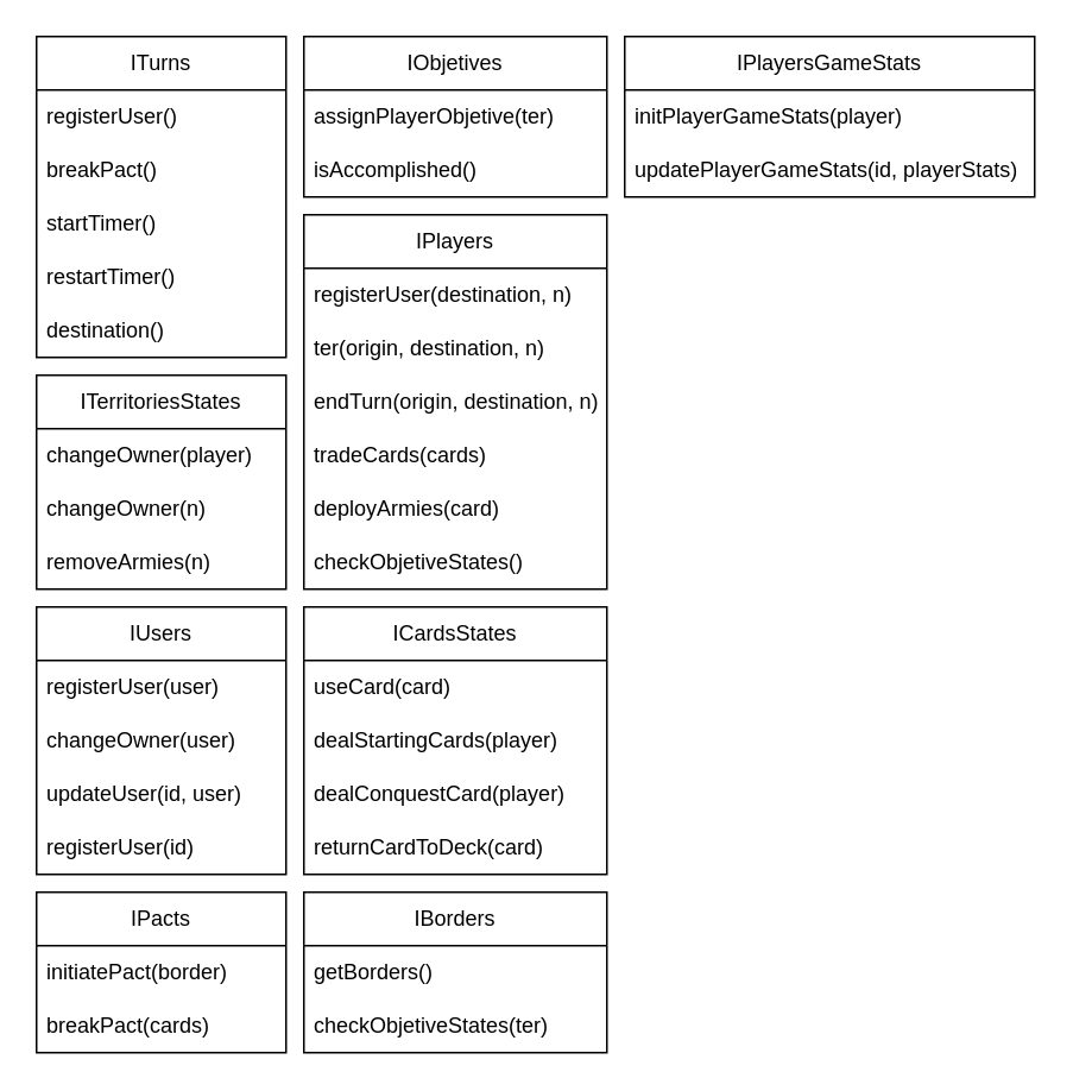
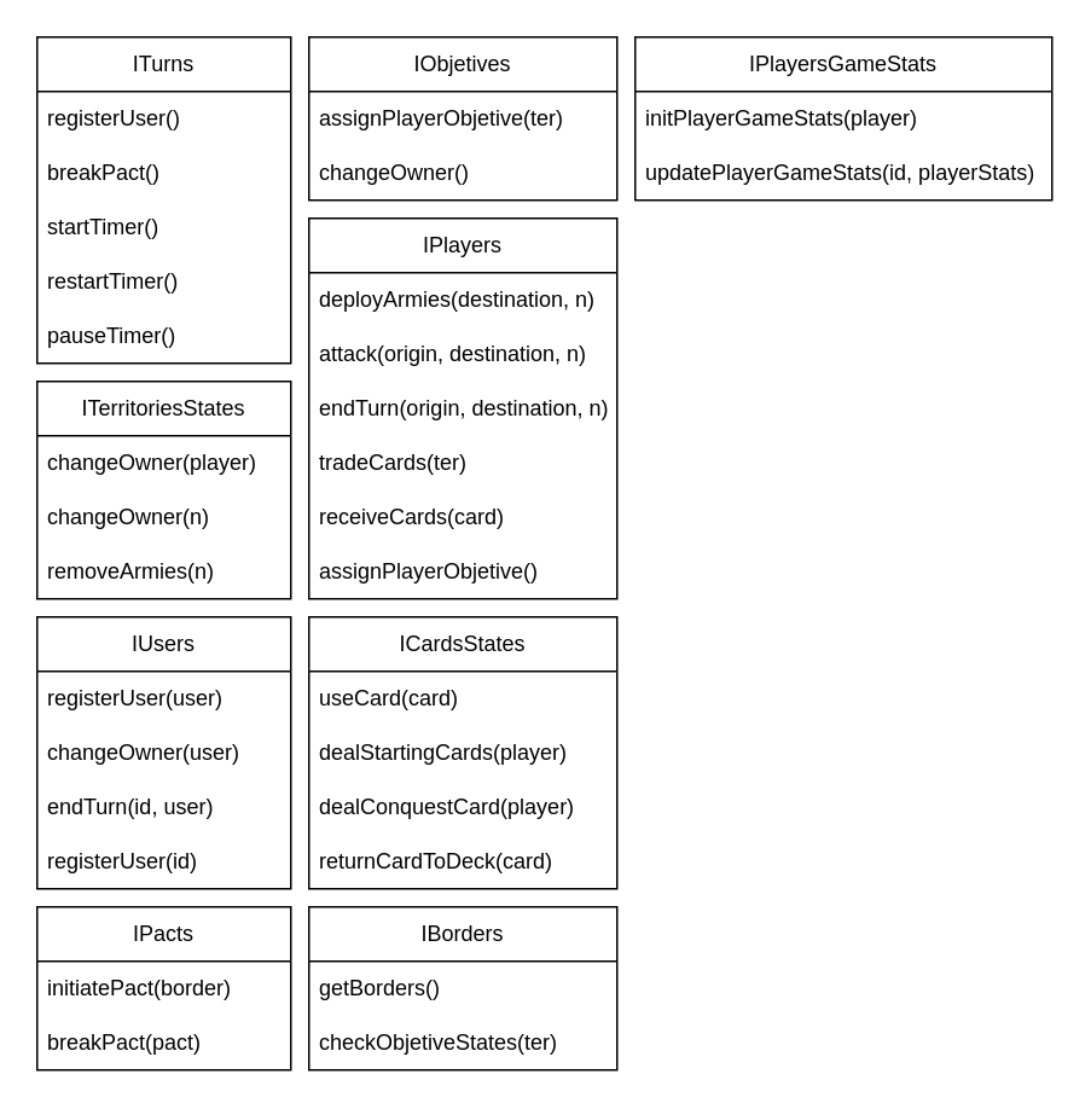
  <mxCell id="0" />
  <mxCell id="1" parent="0" />
  <mxCell id="2" value="IObjetives" style="swimlane;fontStyle=0;childLayout=stackLayout;horizontal=1;startSize=30;horizontalStack=0;resizeParent=1;resizeParentMax=0;resizeLast=0;collapsible=1;marginBottom=0;whiteSpace=wrap;html=1;" vertex="1" parent="1"><mxGeometry x="170" y="20" width="170" height="90" as="geometry" /></mxCell>
  <mxCell id="3" value="assignPlayerObjetive(ter)" style="text;strokeColor=none;fillColor=none;align=left;verticalAlign=middle;spacingLeft=4;spacingRight=4;overflow=hidden;points=[[0,0.5],[1,0.5]];portConstraint=eastwest;rotatable=0;whiteSpace=wrap;html=1;" vertex="1" parent="2"><mxGeometry y="30" width="170" height="30" as="geometry" /></mxCell>
- <mxCell id="4" value="isAccomplished()" style="text;strokeColor=none;fillColor=none;align=left;verticalAlign=middle;spacingLeft=4;spacingRight=4;overflow=hidden;points=[[0,0.5],[1,0.5]];portConstraint=eastwest;rotatable=0;whiteSpace=wrap;html=1;" vertex="1" parent="2"><mxGeometry y="60" width="170" height="30" as="geometry" /></mxCell>
+ <mxCell id="4" value="changeOwner()" style="text;strokeColor=none;fillColor=none;align=left;verticalAlign=middle;spacingLeft=4;spacingRight=4;overflow=hidden;points=[[0,0.5],[1,0.5]];portConstraint=eastwest;rotatable=0;whiteSpace=wrap;html=1;" vertex="1" parent="2"><mxGeometry y="60" width="170" height="30" as="geometry" /></mxCell>
  <mxCell id="5" value="IUsers" style="swimlane;fontStyle=0;childLayout=stackLayout;horizontal=1;startSize=30;horizontalStack=0;resizeParent=1;resizeParentMax=0;resizeLast=0;collapsible=1;marginBottom=0;whiteSpace=wrap;html=1;" vertex="1" parent="1"><mxGeometry x="20" y="340" width="140" height="150" as="geometry" /></mxCell>
  <mxCell id="6" value="registerUser(user)" style="text;strokeColor=none;fillColor=none;align=left;verticalAlign=middle;spacingLeft=4;spacingRight=4;overflow=hidden;points=[[0,0.5],[1,0.5]];portConstraint=eastwest;rotatable=0;whiteSpace=wrap;html=1;" vertex="1" parent="5"><mxGeometry y="30" width="140" height="30" as="geometry" /></mxCell>
  <mxCell id="7" value="changeOwner(user)" style="text;strokeColor=none;fillColor=none;align=left;verticalAlign=middle;spacingLeft=4;spacingRight=4;overflow=hidden;points=[[0,0.5],[1,0.5]];portConstraint=eastwest;rotatable=0;whiteSpace=wrap;html=1;" vertex="1" parent="5"><mxGeometry y="60" width="140" height="30" as="geometry" /></mxCell>
- <mxCell id="8" value="updateUser(id, user)" style="text;strokeColor=none;fillColor=none;align=left;verticalAlign=middle;spacingLeft=4;spacingRight=4;overflow=hidden;points=[[0,0.5],[1,0.5]];portConstraint=eastwest;rotatable=0;whiteSpace=wrap;html=1;" vertex="1" parent="5"><mxGeometry y="90" width="140" height="30" as="geometry" /></mxCell>
+ <mxCell id="8" value="endTurn(id, user)" style="text;strokeColor=none;fillColor=none;align=left;verticalAlign=middle;spacingLeft=4;spacingRight=4;overflow=hidden;points=[[0,0.5],[1,0.5]];portConstraint=eastwest;rotatable=0;whiteSpace=wrap;html=1;" vertex="1" parent="5"><mxGeometry y="90" width="140" height="30" as="geometry" /></mxCell>
  <mxCell id="9" value="registerUser(id)" style="text;strokeColor=none;fillColor=none;align=left;verticalAlign=middle;spacingLeft=4;spacingRight=4;overflow=hidden;points=[[0,0.5],[1,0.5]];portConstraint=eastwest;rotatable=0;whiteSpace=wrap;html=1;" vertex="1" parent="5"><mxGeometry y="120" width="140" height="30" as="geometry" /></mxCell>
  <mxCell id="10" value="IPlayersGameStats" style="swimlane;fontStyle=0;childLayout=stackLayout;horizontal=1;startSize=30;horizontalStack=0;resizeParent=1;resizeParentMax=0;resizeLast=0;collapsible=1;marginBottom=0;whiteSpace=wrap;html=1;" vertex="1" parent="1"><mxGeometry x="350" y="20" width="230" height="90" as="geometry" /></mxCell>
  <mxCell id="11" value="initPlayerGameStats(player)" style="text;strokeColor=none;fillColor=none;align=left;verticalAlign=middle;spacingLeft=4;spacingRight=4;overflow=hidden;points=[[0,0.5],[1,0.5]];portConstraint=eastwest;rotatable=0;whiteSpace=wrap;html=1;" vertex="1" parent="10"><mxGeometry y="30" width="230" height="30" as="geometry" /></mxCell>
  <mxCell id="12" value="updatePlayerGameStats(id, playerStats)" style="text;strokeColor=none;fillColor=none;align=left;verticalAlign=middle;spacingLeft=4;spacingRight=4;overflow=hidden;points=[[0,0.5],[1,0.5]];portConstraint=eastwest;rotatable=0;whiteSpace=wrap;html=1;" vertex="1" parent="10"><mxGeometry y="60" width="230" height="30" as="geometry" /></mxCell>
  <mxCell id="13" value="IPlayers" style="swimlane;fontStyle=0;childLayout=stackLayout;horizontal=1;startSize=30;horizontalStack=0;resizeParent=1;resizeParentMax=0;resizeLast=0;collapsible=1;marginBottom=0;whiteSpace=wrap;html=1;" vertex="1" parent="1"><mxGeometry x="170" y="120" width="170" height="210" as="geometry" /></mxCell>
- <mxCell id="14" value="registerUser(destination, n)" style="text;strokeColor=none;fillColor=none;align=left;verticalAlign=middle;spacingLeft=4;spacingRight=4;overflow=hidden;points=[[0,0.5],[1,0.5]];portConstraint=eastwest;rotatable=0;whiteSpace=wrap;html=1;" vertex="1" parent="13"><mxGeometry y="30" width="170" height="30" as="geometry" /></mxCell>
- <mxCell id="15" value="ter(origin, destination, n)" style="text;strokeColor=none;fillColor=none;align=left;verticalAlign=middle;spacingLeft=4;spacingRight=4;overflow=hidden;points=[[0,0.5],[1,0.5]];portConstraint=eastwest;rotatable=0;whiteSpace=wrap;html=1;" vertex="1" parent="13"><mxGeometry y="60" width="170" height="30" as="geometry" /></mxCell>
+ <mxCell id="14" value="deployArmies(destination, n)" style="text;strokeColor=none;fillColor=none;align=left;verticalAlign=middle;spacingLeft=4;spacingRight=4;overflow=hidden;points=[[0,0.5],[1,0.5]];portConstraint=eastwest;rotatable=0;whiteSpace=wrap;html=1;" vertex="1" parent="13"><mxGeometry y="30" width="170" height="30" as="geometry" /></mxCell>
+ <mxCell id="15" value="attack(origin, destination, n)" style="text;strokeColor=none;fillColor=none;align=left;verticalAlign=middle;spacingLeft=4;spacingRight=4;overflow=hidden;points=[[0,0.5],[1,0.5]];portConstraint=eastwest;rotatable=0;whiteSpace=wrap;html=1;" vertex="1" parent="13"><mxGeometry y="60" width="170" height="30" as="geometry" /></mxCell>
  <mxCell id="16" value="endTurn(origin, destination, n)" style="text;strokeColor=none;fillColor=none;align=left;verticalAlign=middle;spacingLeft=4;spacingRight=4;overflow=hidden;points=[[0,0.5],[1,0.5]];portConstraint=eastwest;rotatable=0;whiteSpace=wrap;html=1;" vertex="1" parent="13"><mxGeometry y="90" width="170" height="30" as="geometry" /></mxCell>
- <mxCell id="17" value="tradeCards(cards)" style="text;strokeColor=none;fillColor=none;align=left;verticalAlign=middle;spacingLeft=4;spacingRight=4;overflow=hidden;points=[[0,0.5],[1,0.5]];portConstraint=eastwest;rotatable=0;whiteSpace=wrap;html=1;" vertex="1" parent="13"><mxGeometry y="120" width="170" height="30" as="geometry" /></mxCell>
- <mxCell id="18" value="deployArmies(card)" style="text;strokeColor=none;fillColor=none;align=left;verticalAlign=middle;spacingLeft=4;spacingRight=4;overflow=hidden;points=[[0,0.5],[1,0.5]];portConstraint=eastwest;rotatable=0;whiteSpace=wrap;html=1;" vertex="1" parent="13"><mxGeometry y="150" width="170" height="30" as="geometry" /></mxCell>
- <mxCell id="19" value="checkObjetiveStates()" style="text;strokeColor=none;fillColor=none;align=left;verticalAlign=middle;spacingLeft=4;spacingRight=4;overflow=hidden;points=[[0,0.5],[1,0.5]];portConstraint=eastwest;rotatable=0;whiteSpace=wrap;html=1;" vertex="1" parent="13"><mxGeometry y="180" width="170" height="30" as="geometry" /></mxCell>
+ <mxCell id="17" value="tradeCards(ter)" style="text;strokeColor=none;fillColor=none;align=left;verticalAlign=middle;spacingLeft=4;spacingRight=4;overflow=hidden;points=[[0,0.5],[1,0.5]];portConstraint=eastwest;rotatable=0;whiteSpace=wrap;html=1;" vertex="1" parent="13"><mxGeometry y="120" width="170" height="30" as="geometry" /></mxCell>
+ <mxCell id="18" value="receiveCards(card)" style="text;strokeColor=none;fillColor=none;align=left;verticalAlign=middle;spacingLeft=4;spacingRight=4;overflow=hidden;points=[[0,0.5],[1,0.5]];portConstraint=eastwest;rotatable=0;whiteSpace=wrap;html=1;" vertex="1" parent="13"><mxGeometry y="150" width="170" height="30" as="geometry" /></mxCell>
+ <mxCell id="19" value="assignPlayerObjetive()" style="text;strokeColor=none;fillColor=none;align=left;verticalAlign=middle;spacingLeft=4;spacingRight=4;overflow=hidden;points=[[0,0.5],[1,0.5]];portConstraint=eastwest;rotatable=0;whiteSpace=wrap;html=1;" vertex="1" parent="13"><mxGeometry y="180" width="170" height="30" as="geometry" /></mxCell>
  <mxCell id="20" value="IBorders" style="swimlane;fontStyle=0;childLayout=stackLayout;horizontal=1;startSize=30;horizontalStack=0;resizeParent=1;resizeParentMax=0;resizeLast=0;collapsible=1;marginBottom=0;whiteSpace=wrap;html=1;" vertex="1" parent="1"><mxGeometry x="170" y="500" width="170" height="90" as="geometry" /></mxCell>
  <mxCell id="21" value="getBorders()" style="text;strokeColor=none;fillColor=none;align=left;verticalAlign=middle;spacingLeft=4;spacingRight=4;overflow=hidden;points=[[0,0.5],[1,0.5]];portConstraint=eastwest;rotatable=0;whiteSpace=wrap;html=1;" vertex="1" parent="20"><mxGeometry y="30" width="170" height="30" as="geometry" /></mxCell>
  <mxCell id="22" value="checkObjetiveStates(ter)" style="text;strokeColor=none;fillColor=none;align=left;verticalAlign=middle;spacingLeft=4;spacingRight=4;overflow=hidden;points=[[0,0.5],[1,0.5]];portConstraint=eastwest;rotatable=0;whiteSpace=wrap;html=1;" vertex="1" parent="20"><mxGeometry y="60" width="170" height="30" as="geometry" /></mxCell>
  <mxCell id="23" value="ITerritoriesStates" style="swimlane;fontStyle=0;childLayout=stackLayout;horizontal=1;startSize=30;horizontalStack=0;resizeParent=1;resizeParentMax=0;resizeLast=0;collapsible=1;marginBottom=0;whiteSpace=wrap;html=1;" vertex="1" parent="1"><mxGeometry x="20" y="210" width="140" height="120" as="geometry" /></mxCell>
  <mxCell id="24" value="changeOwner(player)" style="text;strokeColor=none;fillColor=none;align=left;verticalAlign=middle;spacingLeft=4;spacingRight=4;overflow=hidden;points=[[0,0.5],[1,0.5]];portConstraint=eastwest;rotatable=0;whiteSpace=wrap;html=1;" vertex="1" parent="23"><mxGeometry y="30" width="140" height="30" as="geometry" /></mxCell>
  <mxCell id="25" value="changeOwner(n)" style="text;strokeColor=none;fillColor=none;align=left;verticalAlign=middle;spacingLeft=4;spacingRight=4;overflow=hidden;points=[[0,0.5],[1,0.5]];portConstraint=eastwest;rotatable=0;whiteSpace=wrap;html=1;" vertex="1" parent="23"><mxGeometry y="60" width="140" height="30" as="geometry" /></mxCell>
  <mxCell id="26" value="removeArmies(n)" style="text;strokeColor=none;fillColor=none;align=left;verticalAlign=middle;spacingLeft=4;spacingRight=4;overflow=hidden;points=[[0,0.5],[1,0.5]];portConstraint=eastwest;rotatable=0;whiteSpace=wrap;html=1;" vertex="1" parent="23"><mxGeometry y="90" width="140" height="30" as="geometry" /></mxCell>
  <mxCell id="27" value="IPacts" style="swimlane;fontStyle=0;childLayout=stackLayout;horizontal=1;startSize=30;horizontalStack=0;resizeParent=1;resizeParentMax=0;resizeLast=0;collapsible=1;marginBottom=0;whiteSpace=wrap;html=1;" vertex="1" parent="1"><mxGeometry x="20" y="500" width="140" height="90" as="geometry" /></mxCell>
  <mxCell id="28" value="initiatePact(border)" style="text;strokeColor=none;fillColor=none;align=left;verticalAlign=middle;spacingLeft=4;spacingRight=4;overflow=hidden;points=[[0,0.5],[1,0.5]];portConstraint=eastwest;rotatable=0;whiteSpace=wrap;html=1;" vertex="1" parent="27"><mxGeometry y="30" width="140" height="30" as="geometry" /></mxCell>
- <mxCell id="29" value="breakPact(cards)" style="text;strokeColor=none;fillColor=none;align=left;verticalAlign=middle;spacingLeft=4;spacingRight=4;overflow=hidden;points=[[0,0.5],[1,0.5]];portConstraint=eastwest;rotatable=0;whiteSpace=wrap;html=1;" vertex="1" parent="27"><mxGeometry y="60" width="140" height="30" as="geometry" /></mxCell>
+ <mxCell id="29" value="breakPact(pact)" style="text;strokeColor=none;fillColor=none;align=left;verticalAlign=middle;spacingLeft=4;spacingRight=4;overflow=hidden;points=[[0,0.5],[1,0.5]];portConstraint=eastwest;rotatable=0;whiteSpace=wrap;html=1;" vertex="1" parent="27"><mxGeometry y="60" width="140" height="30" as="geometry" /></mxCell>
  <mxCell id="30" value="ICardsStates" style="swimlane;fontStyle=0;childLayout=stackLayout;horizontal=1;startSize=30;horizontalStack=0;resizeParent=1;resizeParentMax=0;resizeLast=0;collapsible=1;marginBottom=0;whiteSpace=wrap;html=1;" vertex="1" parent="1"><mxGeometry x="170" y="340" width="170" height="150" as="geometry" /></mxCell>
  <mxCell id="31" value="useCard(card)" style="text;strokeColor=none;fillColor=none;align=left;verticalAlign=middle;spacingLeft=4;spacingRight=4;overflow=hidden;points=[[0,0.5],[1,0.5]];portConstraint=eastwest;rotatable=0;whiteSpace=wrap;html=1;" vertex="1" parent="30"><mxGeometry y="30" width="170" height="30" as="geometry" /></mxCell>
  <mxCell id="32" value="dealStartingCards(player)" style="text;strokeColor=none;fillColor=none;align=left;verticalAlign=middle;spacingLeft=4;spacingRight=4;overflow=hidden;points=[[0,0.5],[1,0.5]];portConstraint=eastwest;rotatable=0;whiteSpace=wrap;html=1;" vertex="1" parent="30"><mxGeometry y="60" width="170" height="30" as="geometry" /></mxCell>
  <mxCell id="33" value="dealConquestCard(player)" style="text;strokeColor=none;fillColor=none;align=left;verticalAlign=middle;spacingLeft=4;spacingRight=4;overflow=hidden;points=[[0,0.5],[1,0.5]];portConstraint=eastwest;rotatable=0;whiteSpace=wrap;html=1;" vertex="1" parent="30"><mxGeometry y="90" width="170" height="30" as="geometry" /></mxCell>
  <mxCell id="34" value="returnCardToDeck(card)" style="text;strokeColor=none;fillColor=none;align=left;verticalAlign=middle;spacingLeft=4;spacingRight=4;overflow=hidden;points=[[0,0.5],[1,0.5]];portConstraint=eastwest;rotatable=0;whiteSpace=wrap;html=1;" vertex="1" parent="30"><mxGeometry y="120" width="170" height="30" as="geometry" /></mxCell>
  <mxCell id="35" value="ITurns" style="swimlane;fontStyle=0;childLayout=stackLayout;horizontal=1;startSize=30;horizontalStack=0;resizeParent=1;resizeParentMax=0;resizeLast=0;collapsible=1;marginBottom=0;whiteSpace=wrap;html=1;" vertex="1" parent="1"><mxGeometry x="20" y="20" width="140" height="180" as="geometry" /></mxCell>
  <mxCell id="36" value="registerUser()" style="text;strokeColor=none;fillColor=none;align=left;verticalAlign=middle;spacingLeft=4;spacingRight=4;overflow=hidden;points=[[0,0.5],[1,0.5]];portConstraint=eastwest;rotatable=0;whiteSpace=wrap;html=1;" vertex="1" parent="35"><mxGeometry y="30" width="140" height="30" as="geometry" /></mxCell>
  <mxCell id="37" value="breakPact()" style="text;strokeColor=none;fillColor=none;align=left;verticalAlign=middle;spacingLeft=4;spacingRight=4;overflow=hidden;points=[[0,0.5],[1,0.5]];portConstraint=eastwest;rotatable=0;whiteSpace=wrap;html=1;" vertex="1" parent="35"><mxGeometry y="60" width="140" height="30" as="geometry" /></mxCell>
  <mxCell id="38" value="startTimer()" style="text;strokeColor=none;fillColor=none;align=left;verticalAlign=middle;spacingLeft=4;spacingRight=4;overflow=hidden;points=[[0,0.5],[1,0.5]];portConstraint=eastwest;rotatable=0;whiteSpace=wrap;html=1;" vertex="1" parent="35"><mxGeometry y="90" width="140" height="30" as="geometry" /></mxCell>
  <mxCell id="39" value="restartTimer()" style="text;strokeColor=none;fillColor=none;align=left;verticalAlign=middle;spacingLeft=4;spacingRight=4;overflow=hidden;points=[[0,0.5],[1,0.5]];portConstraint=eastwest;rotatable=0;whiteSpace=wrap;html=1;" vertex="1" parent="35"><mxGeometry y="120" width="140" height="30" as="geometry" /></mxCell>
- <mxCell id="40" value="destination()" style="text;strokeColor=none;fillColor=none;align=left;verticalAlign=middle;spacingLeft=4;spacingRight=4;overflow=hidden;points=[[0,0.5],[1,0.5]];portConstraint=eastwest;rotatable=0;whiteSpace=wrap;html=1;" vertex="1" parent="35"><mxGeometry y="150" width="140" height="30" as="geometry" /></mxCell>
+ <mxCell id="40" value="pauseTimer()" style="text;strokeColor=none;fillColor=none;align=left;verticalAlign=middle;spacingLeft=4;spacingRight=4;overflow=hidden;points=[[0,0.5],[1,0.5]];portConstraint=eastwest;rotatable=0;whiteSpace=wrap;html=1;" vertex="1" parent="35"><mxGeometry y="150" width="140" height="30" as="geometry" /></mxCell>
